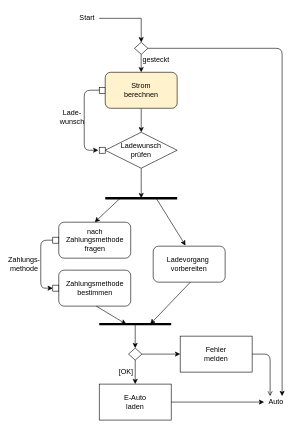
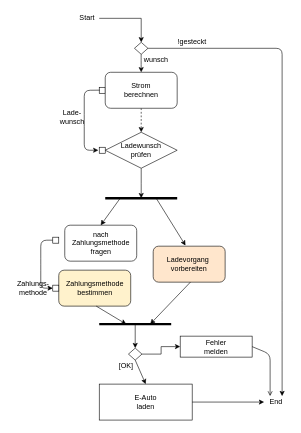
  <mxCell id="0" />
  <mxCell id="1" parent="0" />
  <mxCell id="2" value="" style="rounded=0;whiteSpace=wrap;html=1;direction=south;" parent="1" vertex="1"><mxGeometry x="165" y="145" width="10" height="10" as="geometry" /></mxCell>
  <mxCell id="3" value="" style="rhombus;whiteSpace=wrap;html=1;" parent="1" vertex="1"><mxGeometry x="223.75" y="70" width="22.5" height="20" as="geometry" /></mxCell>
- <mxCell id="4" value="" style="edgeStyle=orthogonalEdgeStyle;rounded=0;orthogonalLoop=1;jettySize=auto;html=1;" parent="1" source="5" target="10" edge="1"><mxGeometry relative="1" as="geometry" /></mxCell>
- <mxCell id="5" value="&lt;span&gt;Strom&lt;/span&gt;&lt;br&gt;&lt;span&gt;berechnen&lt;/span&gt;" style="rounded=1;whiteSpace=wrap;html=1;fillColor=#fff2cc;" parent="1" vertex="1"><mxGeometry x="175" y="120" width="120" height="60" as="geometry" /></mxCell>
+ <mxCell id="4" value="" style="edgeStyle=orthogonalEdgeStyle;rounded=0;orthogonalLoop=1;jettySize=auto;html=1;dashed=1;" parent="1" source="5" target="10" edge="1"><mxGeometry relative="1" as="geometry" /></mxCell>
+ <mxCell id="5" value="&lt;span&gt;Strom&lt;/span&gt;&lt;br&gt;&lt;span&gt;berechnen&lt;/span&gt;" style="rounded=1;whiteSpace=wrap;html=1;" parent="1" vertex="1"><mxGeometry x="175" y="120" width="120" height="60" as="geometry" /></mxCell>
  <mxCell id="6" value="" style="edgeStyle=orthogonalEdgeStyle;rounded=0;orthogonalLoop=1;jettySize=auto;html=1;entryX=0.5;entryY=0;entryDx=0;entryDy=0;" parent="1" source="7" target="3" edge="1"><mxGeometry relative="1" as="geometry"><mxPoint x="235" y="60" as="targetPoint" /><Array as="points" /></mxGeometry></mxCell>
  <mxCell id="7" value="Start" style="text;html=1;strokeColor=none;fillColor=none;align=center;verticalAlign=middle;whiteSpace=wrap;rounded=0;" parent="1" vertex="1"><mxGeometry x="125" y="20" width="40" height="20" as="geometry" /></mxCell>
  <mxCell id="8" value="" style="endArrow=classic;html=1;entryX=0.5;entryY=0;entryDx=0;entryDy=0;" parent="1" target="5" edge="1"><mxGeometry width="50" height="50" relative="1" as="geometry"><mxPoint x="234.9" y="90" as="sourcePoint" /><mxPoint x="234.9" y="110" as="targetPoint" /><Array as="points"><mxPoint x="234.9" y="100" /></Array></mxGeometry></mxCell>
  <mxCell id="9" value="" style="edgeStyle=orthogonalEdgeStyle;rounded=0;orthogonalLoop=1;jettySize=auto;html=1;" parent="1" source="10" edge="1"><mxGeometry relative="1" as="geometry"><mxPoint x="235" y="330" as="targetPoint" /></mxGeometry></mxCell>
  <mxCell id="10" value="Ladewunsch&lt;br&gt;prüfen" style="rhombus;whiteSpace=wrap;html=1;" parent="1" vertex="1"><mxGeometry x="175" y="220" width="120" height="60" as="geometry" /></mxCell>
  <mxCell id="11" value="" style="rounded=0;whiteSpace=wrap;html=1;" parent="1" vertex="1"><mxGeometry x="165" y="245" width="10" height="10" as="geometry" /></mxCell>
  <mxCell id="12" value="" style="endArrow=classic;html=1;entryX=-0.151;entryY=0.499;entryDx=0;entryDy=0;entryPerimeter=0;exitX=0.481;exitY=0.926;exitDx=0;exitDy=0;exitPerimeter=0;" parent="1" source="2" target="11" edge="1"><mxGeometry width="50" height="50" relative="1" as="geometry"><mxPoint x="150" y="150" as="sourcePoint" /><mxPoint x="165" y="205" as="targetPoint" /><Array as="points"><mxPoint x="140" y="150" /><mxPoint x="140" y="200" /><mxPoint x="140" y="250" /></Array></mxGeometry></mxCell>
  <mxCell id="13" value="Lade-&lt;br&gt;wunsch" style="text;html=1;strokeColor=none;fillColor=none;align=center;verticalAlign=middle;whiteSpace=wrap;rounded=0;" parent="1" vertex="1"><mxGeometry x="100" y="185" width="40" height="20" as="geometry" /></mxCell>
- <mxCell id="14" value="gesteckt" style="text;html=1;strokeColor=none;fillColor=none;align=center;verticalAlign=middle;whiteSpace=wrap;rounded=0;" parent="1" vertex="1"><mxGeometry x="240" y="90" width="40" height="20" as="geometry" /></mxCell>
- <mxCell id="15" value="nach&lt;br&gt;Zahlungsmethode&lt;br&gt;fragen" style="rounded=1;whiteSpace=wrap;html=1;" parent="1" vertex="1"><mxGeometry x="97.5" y="370" width="120" height="60" as="geometry" /></mxCell>
- <mxCell id="16" value="Ladevorgang&amp;nbsp;&lt;br&gt;vorbereiten" style="rounded=1;whiteSpace=wrap;html=1;" parent="1" vertex="1"><mxGeometry x="255" y="410" width="120" height="60" as="geometry" /></mxCell>
- <mxCell id="17" value="Zahlungsmethode&lt;br&gt;bestimmen" style="rounded=1;whiteSpace=wrap;html=1;" parent="1" vertex="1"><mxGeometry x="97.5" y="450" width="120" height="60" as="geometry" /></mxCell>
+ <mxCell id="14" value="wunsch" style="text;html=1;strokeColor=none;fillColor=none;align=center;verticalAlign=middle;whiteSpace=wrap;rounded=0;" parent="1" vertex="1"><mxGeometry x="240" y="90" width="40" height="20" as="geometry" /></mxCell>
+ <mxCell id="15" value="nach&lt;br&gt;Zahlungsmethode&lt;br&gt;fragen" style="rounded=1;whiteSpace=wrap;html=1;" parent="1" vertex="1"><mxGeometry x="107.5" y="375" width="120" height="60" as="geometry" /></mxCell>
+ <mxCell id="16" value="Ladevorgang&amp;nbsp;&lt;br&gt;vorbereiten" style="rounded=1;whiteSpace=wrap;html=1;fillColor=#ffe6cc;" parent="1" vertex="1"><mxGeometry x="255" y="410" width="120" height="60" as="geometry" /></mxCell>
+ <mxCell id="17" value="Zahlungsmethode&lt;br&gt;bestimmen" style="rounded=1;whiteSpace=wrap;html=1;fillColor=#fff2cc;" parent="1" vertex="1"><mxGeometry x="97.5" y="450" width="120" height="60" as="geometry" /></mxCell>
  <mxCell id="18" value="" style="endArrow=none;html=1;strokeWidth=4;" parent="1" edge="1"><mxGeometry width="50" height="50" relative="1" as="geometry"><mxPoint x="165" y="540" as="sourcePoint" /><mxPoint x="285" y="540" as="targetPoint" /></mxGeometry></mxCell>
  <mxCell id="19" value="" style="endArrow=none;html=1;strokeWidth=4;" parent="1" edge="1"><mxGeometry width="50" height="50" relative="1" as="geometry"><mxPoint x="175" y="330" as="sourcePoint" /><mxPoint x="295" y="330" as="targetPoint" /></mxGeometry></mxCell>
  <mxCell id="20" value="" style="edgeStyle=orthogonalEdgeStyle;rounded=0;jumpStyle=none;jumpSize=20;orthogonalLoop=1;jettySize=auto;html=1;strokeWidth=1;" parent="1" source="21" target="25" edge="1"><mxGeometry relative="1" as="geometry" /></mxCell>
  <mxCell id="21" value="" style="rhombus;whiteSpace=wrap;html=1;" parent="1" vertex="1"><mxGeometry x="213.75" y="580" width="22.5" height="20" as="geometry" /></mxCell>
- <mxCell id="22" value="E-Auto&lt;br&gt;laden" style="whiteSpace=wrap;html=1;" parent="1" vertex="1"><mxGeometry x="165" y="640" width="120" height="60" as="geometry" /></mxCell>
+ <mxCell id="22" value="E-Auto&lt;br&gt;laden" style="whiteSpace=wrap;html=1;" parent="1" vertex="1"><mxGeometry x="165" y="640" width="155" height="60" as="geometry" /></mxCell>
  <mxCell id="23" value="" style="endArrow=classic;html=1;strokeWidth=1;entryX=0.5;entryY=0;entryDx=0;entryDy=0;exitX=0.5;exitY=1;exitDx=0;exitDy=0;" parent="1" source="21" target="22" edge="1"><mxGeometry width="50" height="50" relative="1" as="geometry"><mxPoint x="225" y="615" as="sourcePoint" /><mxPoint x="275" y="565" as="targetPoint" /></mxGeometry></mxCell>
- <mxCell id="24" value="[OK]" style="text;html=1;strokeColor=none;fillColor=none;align=center;verticalAlign=middle;whiteSpace=wrap;rounded=0;" parent="1" vertex="1"><mxGeometry x="190" y="610" width="40" height="20" as="geometry" /></mxCell>
- <mxCell id="25" value="Fehler&lt;br&gt;melden" style="whiteSpace=wrap;html=1;" parent="1" vertex="1"><mxGeometry x="300" y="560" width="120" height="60" as="geometry" /></mxCell>
+ <mxCell id="24" value="[OK]" style="text;html=1;strokeColor=none;fillColor=none;align=center;verticalAlign=middle;whiteSpace=wrap;rounded=0;" parent="1" vertex="1"><mxGeometry x="190" y="600" width="40" height="20" as="geometry" /></mxCell>
+ <mxCell id="25" value="Fehler&lt;br&gt;melden" style="whiteSpace=wrap;html=1;" parent="1" vertex="1"><mxGeometry x="300" y="560" width="120" height="35" as="geometry" /></mxCell>
  <mxCell id="26" value="" style="endArrow=classic;html=1;entryX=0.5;entryY=1;entryDx=0;entryDy=0;exitX=0.5;exitY=1;exitDx=0;exitDy=0;" parent="1" source="27" target="28" edge="1"><mxGeometry width="50" height="50" relative="1" as="geometry"><mxPoint x="73.24" y="374.81" as="sourcePoint" /><mxPoint x="70.99" y="474.99" as="targetPoint" /><Array as="points"><mxPoint x="67.5" y="400" /><mxPoint x="67.5" y="440" /><mxPoint x="67.5" y="480" /></Array></mxGeometry></mxCell>
  <mxCell id="27" value="" style="rounded=0;whiteSpace=wrap;html=1;direction=south;" parent="1" vertex="1"><mxGeometry x="87.5" y="395" width="10" height="10" as="geometry" /></mxCell>
  <mxCell id="28" value="" style="rounded=0;whiteSpace=wrap;html=1;direction=south;" parent="1" vertex="1"><mxGeometry x="87.5" y="475" width="10" height="10" as="geometry" /></mxCell>
  <mxCell id="29" value="" style="endArrow=classic;html=1;strokeWidth=1;entryX=0.5;entryY=0;entryDx=0;entryDy=0;" parent="1" target="15" edge="1"><mxGeometry width="50" height="50" relative="1" as="geometry"><mxPoint x="200" y="330" as="sourcePoint" /><mxPoint x="285" y="350" as="targetPoint" /></mxGeometry></mxCell>
  <mxCell id="30" value="" style="endArrow=classic;html=1;strokeWidth=1;entryX=0.449;entryY=-0.02;entryDx=0;entryDy=0;entryPerimeter=0;" parent="1" target="16" edge="1"><mxGeometry width="50" height="50" relative="1" as="geometry"><mxPoint x="260" y="330" as="sourcePoint" /><mxPoint x="310" y="330" as="targetPoint" /></mxGeometry></mxCell>
  <mxCell id="31" value="" style="endArrow=classic;html=1;strokeWidth=1;exitX=0.521;exitY=1;exitDx=0;exitDy=0;exitPerimeter=0;" parent="1" source="17" edge="1"><mxGeometry width="50" height="50" relative="1" as="geometry"><mxPoint x="90" y="540" as="sourcePoint" /><mxPoint x="210" y="540" as="targetPoint" /></mxGeometry></mxCell>
  <mxCell id="32" value="" style="endArrow=classic;html=1;strokeWidth=1;exitX=0.518;exitY=0.998;exitDx=0;exitDy=0;exitPerimeter=0;" parent="1" source="16" edge="1"><mxGeometry width="50" height="50" relative="1" as="geometry"><mxPoint x="295" y="485" as="sourcePoint" /><mxPoint x="250" y="540" as="targetPoint" /></mxGeometry></mxCell>
- <mxCell id="33" value="Zahlungs-&lt;br&gt;methode" style="text;html=1;strokeColor=none;fillColor=none;align=center;verticalAlign=middle;whiteSpace=wrap;rounded=0;" parent="1" vertex="1"><mxGeometry x="20" y="430" width="40" height="20" as="geometry" /></mxCell>
+ <mxCell id="33" value="Zahlungs-&lt;br&gt;methode" style="text;html=1;strokeColor=none;fillColor=none;align=center;verticalAlign=middle;whiteSpace=wrap;rounded=0;" parent="1" vertex="1"><mxGeometry x="35" y="470" width="40" height="20" as="geometry" /></mxCell>
  <mxCell id="34" value="" style="endArrow=classic;html=1;strokeWidth=1;entryX=0.5;entryY=0;entryDx=0;entryDy=0;" parent="1" target="21" edge="1"><mxGeometry width="50" height="50" relative="1" as="geometry"><mxPoint x="225" y="540" as="sourcePoint" /><mxPoint x="330" y="530" as="targetPoint" /></mxGeometry></mxCell>
  <mxCell id="35" value="" style="endArrow=classic;html=1;strokeWidth=1;exitX=1;exitY=0.5;exitDx=0;exitDy=0;entryX=0.75;entryY=0;entryDx=0;entryDy=0;" parent="1" source="3" target="36" edge="1"><mxGeometry width="50" height="50" relative="1" as="geometry"><mxPoint x="300" y="90" as="sourcePoint" /><mxPoint x="520" y="660" as="targetPoint" /><Array as="points"><mxPoint x="470" y="80" /><mxPoint x="470" y="510" /></Array></mxGeometry></mxCell>
- <mxCell id="36" value="Auto" style="text;html=1;strokeColor=none;fillColor=none;align=center;verticalAlign=middle;whiteSpace=wrap;rounded=0;" parent="1" vertex="1"><mxGeometry x="440" y="660" width="40" height="20" as="geometry" /></mxCell>
+ <mxCell id="36" value="End" style="text;html=1;strokeColor=none;fillColor=none;align=center;verticalAlign=middle;whiteSpace=wrap;rounded=0;" parent="1" vertex="1"><mxGeometry x="440" y="660" width="40" height="20" as="geometry" /></mxCell>
  <mxCell id="37" value="" style="endArrow=classic;html=1;strokeWidth=1;exitX=1;exitY=0.5;exitDx=0;exitDy=0;" parent="1" source="22" edge="1"><mxGeometry width="50" height="50" relative="1" as="geometry"><mxPoint x="370" y="680" as="sourcePoint" /><mxPoint x="440" y="670" as="targetPoint" /></mxGeometry></mxCell>
  <mxCell id="38" value="" style="endArrow=open;html=1;strokeWidth=1;exitX=1;exitY=0.5;exitDx=0;exitDy=0;entryX=0.25;entryY=0;entryDx=0;entryDy=0;" parent="1" source="25" target="36" edge="1"><mxGeometry width="50" height="50" relative="1" as="geometry"><mxPoint x="440" y="590" as="sourcePoint" /><mxPoint x="470" y="590" as="targetPoint" /><Array as="points"><mxPoint x="450" y="590" /></Array></mxGeometry></mxCell>
+ <mxCell id="39" value="!gesteckt" style="text;html=1;strokeColor=none;fillColor=none;align=center;verticalAlign=middle;whiteSpace=wrap;rounded=0;" vertex="1" parent="1"><mxGeometry x="300" y="60" width="40" height="20" as="geometry" /></mxCell>
